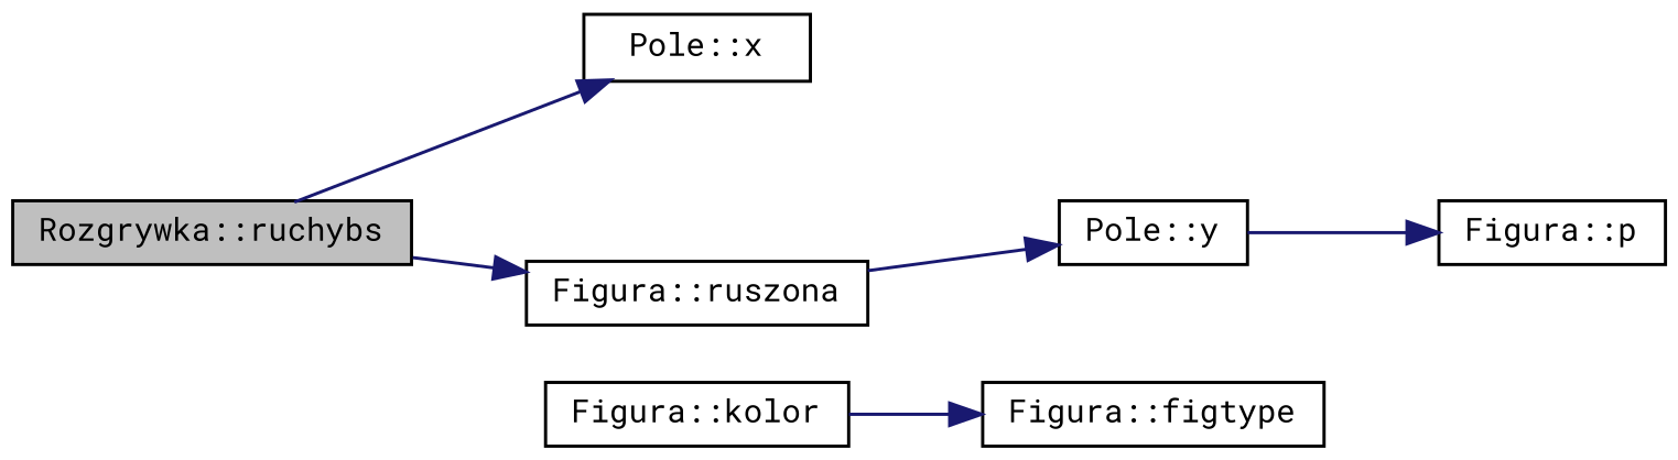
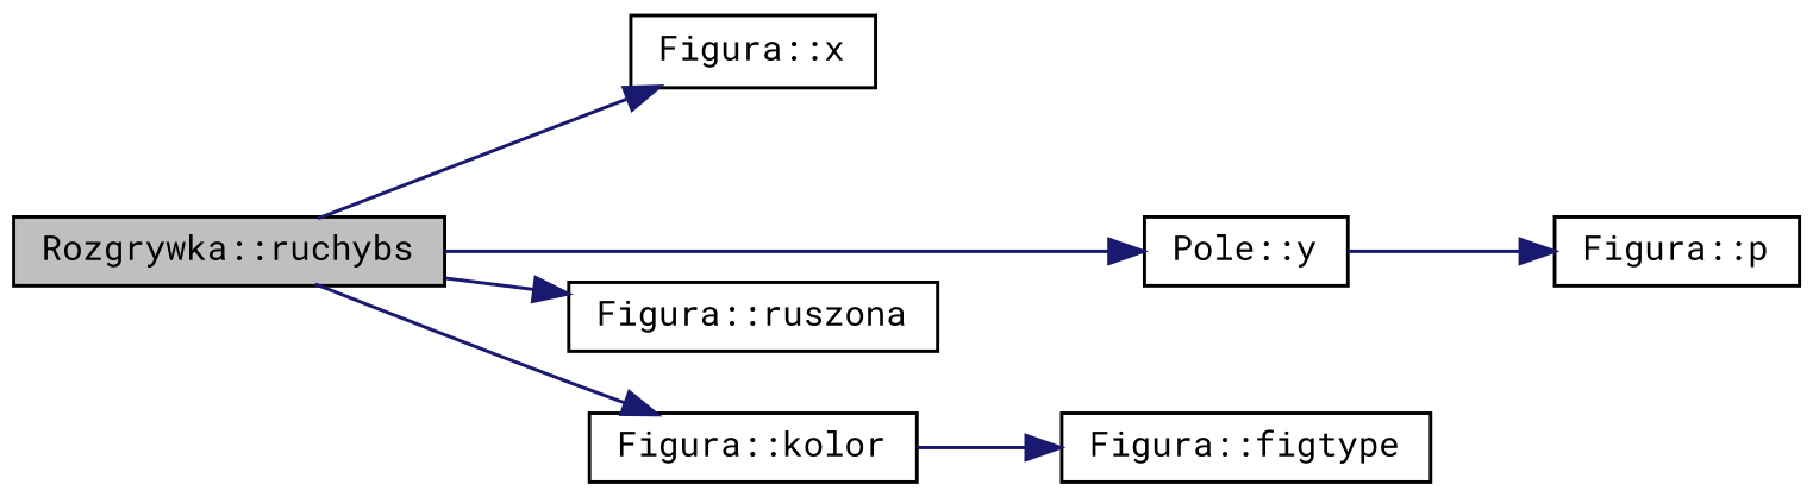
  digraph {
    fontname="Roboto Mono"
    rankdir=LR
    node [color=black fillcolor=white fontname="Roboto Mono" fontsize=10 shape=record style=filled]
    edge [color=midnightblue fontname="Roboto Mono" fontsize=10 labelfontname=Helvetica labelfontsize=10 style=solid]
    n1 [fillcolor=grey75 fontcolor=black height=0.2 label="Rozgrywka::ruchybs" width=0.4]
-   n2 [height=0.2 label="Pole::x" width=0.4]
+   n2 [height=0.2 label="Figura::x" width=0.4]
    n3 [height=0.2 label="Pole::y" width=0.4]
    n4 [height=0.2 label="Figura::kolor" width=0.4]
    n5 [height=0.2 label="Figura::ruszona" width=0.4]
    n6 [height=0.2 label="Figura::p" width=0.4]
    n7 [height=0.2 label="Figura::figtype" width=0.4]
    n1 -> n2
-   n5 -> n3
+   n1 -> n3
+   n1 -> n4
    n1 -> n5
    n3 -> n6
    n4 -> n7
  }
